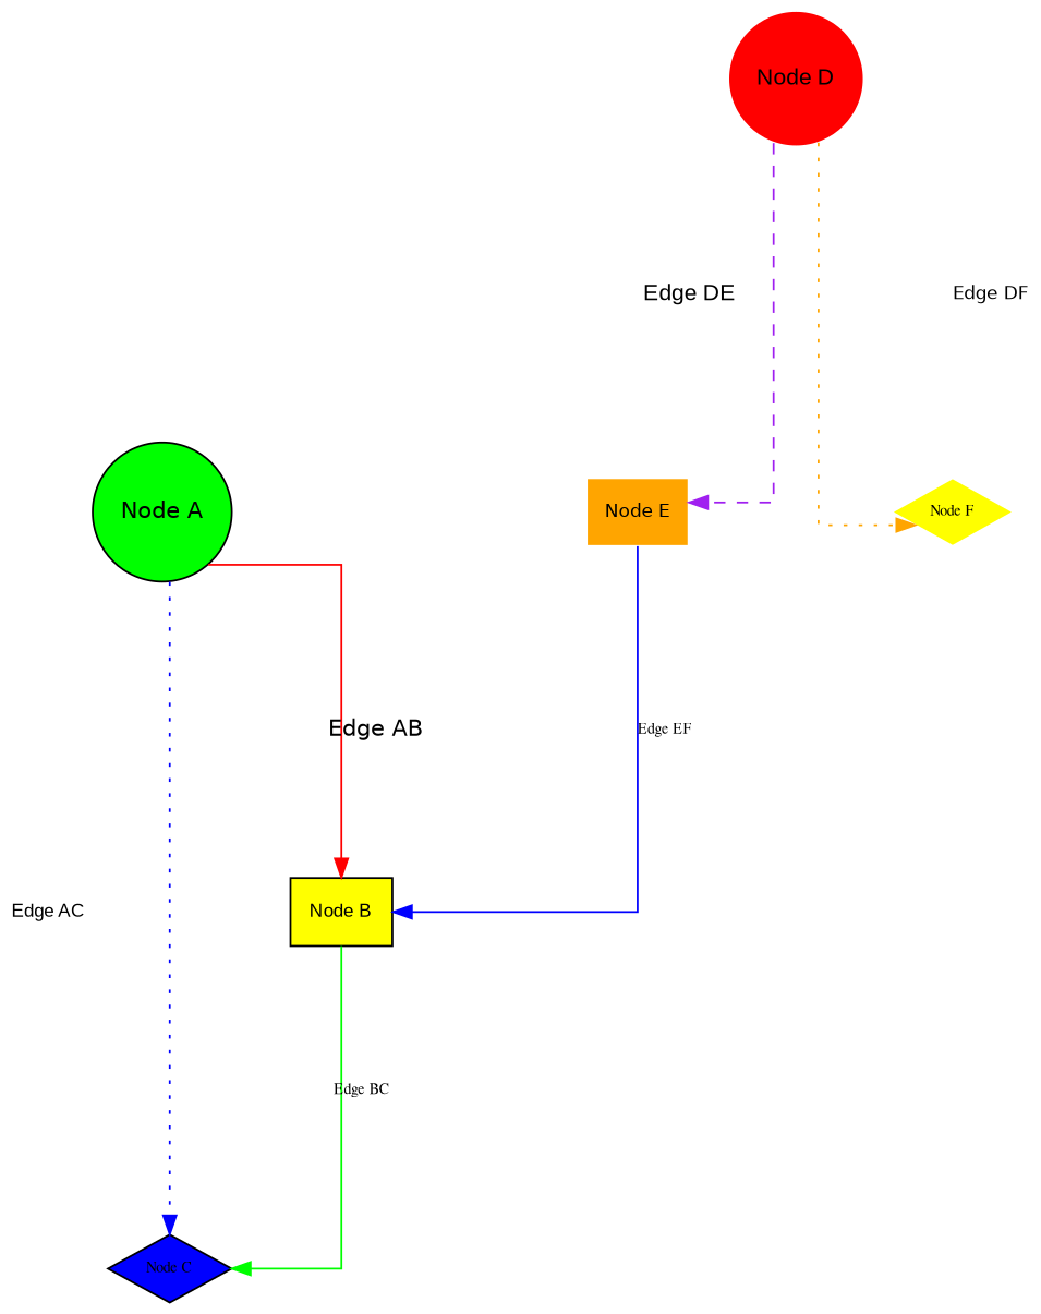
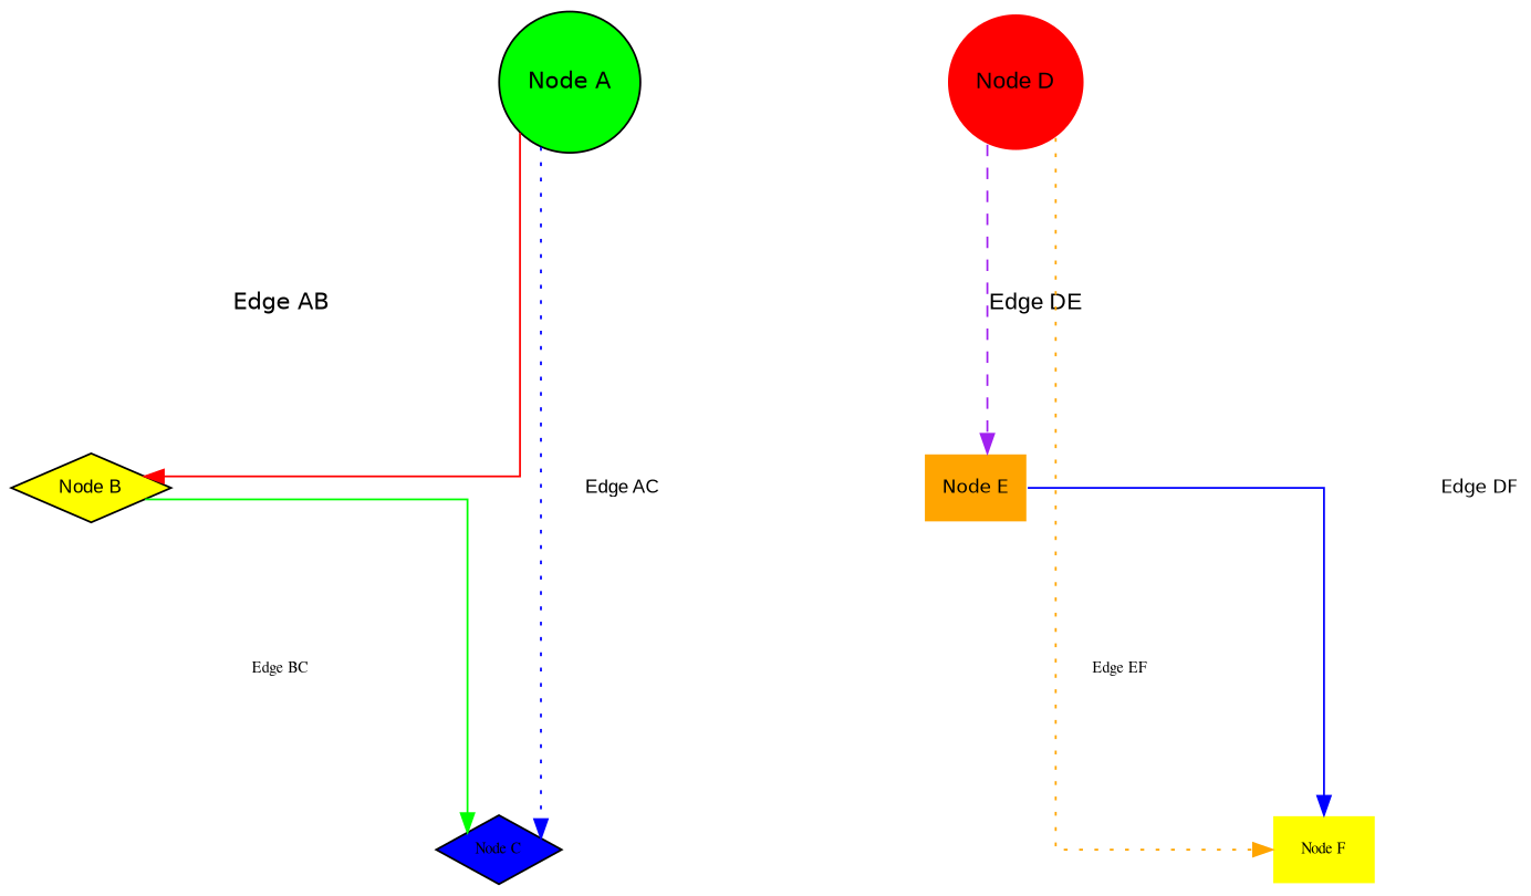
  digraph {
    nodesep=1.5
    rankdir=TB
    ranksep=2.0
    splines=ortho
    node [color=black fillcolor=yellow fontname=Helvetica fontsize=12 shape=circle style=filled]
    edge [color=blue fontname=Helvetica fontsize=12 style=solid]
    n1 [fillcolor=green label="Node A"]
-   n2 [fontname=Arial fontsize=10 label="Node B" shape=box]
+   n2 [fontname=Arial fontsize=10 label="Node B" shape=diamond]
    n3 [fillcolor=blue fontname=Times fontsize=8 label="Node C" shape=diamond]
    n4 [color=white fillcolor=red fontname=Arial label="Node D"]
    n5 [color=white fillcolor=orange fontsize=10 label="Node E" shape=box]
-   n6 [color=white fontname=Times fontsize=8 label="Node F" shape=diamond]
+   n6 [color=white fontname=Times fontsize=8 label="Node F" shape=box]
    n1 -> n2 [color=red label="Edge AB"]
    n1 -> n3 [fontname=Arial fontsize=10 label="Edge AC" style=dotted]
    n2 -> n3 [color=green fontname=Times fontsize=8 label="Edge BC"]
    n4 -> n5 [color=purple fontname=Arial label="Edge DE" style=dashed]
    n4 -> n6 [color=orange fontsize=10 label="Edge DF" style=dotted]
-   n5 -> n2 [fontname=Times fontsize=8 label="Edge EF"]
+   n5 -> n6 [fontname=Times fontsize=8 label="Edge EF"]
  }
